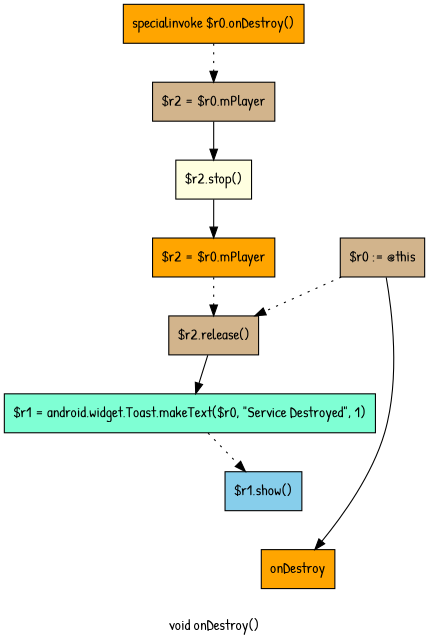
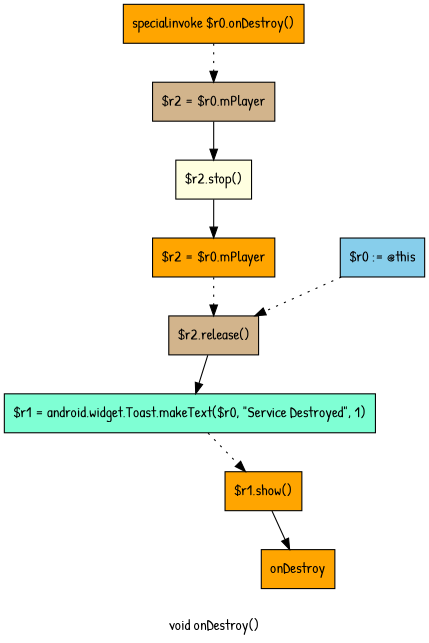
  digraph {
    fontname="Patrick Hand"
    label="void onDestroy()"
    node [fillcolor=orange fontname="Patrick Hand" shape=box style=filled]
    edge [fontname="Patrick Hand" style=dotted]
-   n1 [fillcolor=tan label="$r0 := @this"]
+   n1 [fillcolor=skyblue label="$r0 := @this"]
    n2 [fillcolor=tan label="$r2.release()"]
    n3 [label="specialinvoke $r0.onDestroy()"]
    n4 [fillcolor=tan label="$r2 = $r0.mPlayer"]
    n5 [fillcolor=lightyellow label="$r2.stop()"]
    n6 [label="$r2 = $r0.mPlayer"]
    n7 [fillcolor=aquamarine label="$r1 = android.widget.Toast.makeText($r0, \"Service Destroyed\", 1)"]
-   n8 [fillcolor=skyblue label="$r1.show()"]
+   n8 [label="$r1.show()"]
    n9 [label=onDestroy]
    n1 -> n2
    n2 -> n7 [style=solid]
    n3 -> n4
    n4 -> n5 [style=solid]
    n5 -> n6 [style=solid]
    n6 -> n2
    n7 -> n8
-   n1 -> n9 [style=solid]
+   n8 -> n9 [style=solid]
  }
